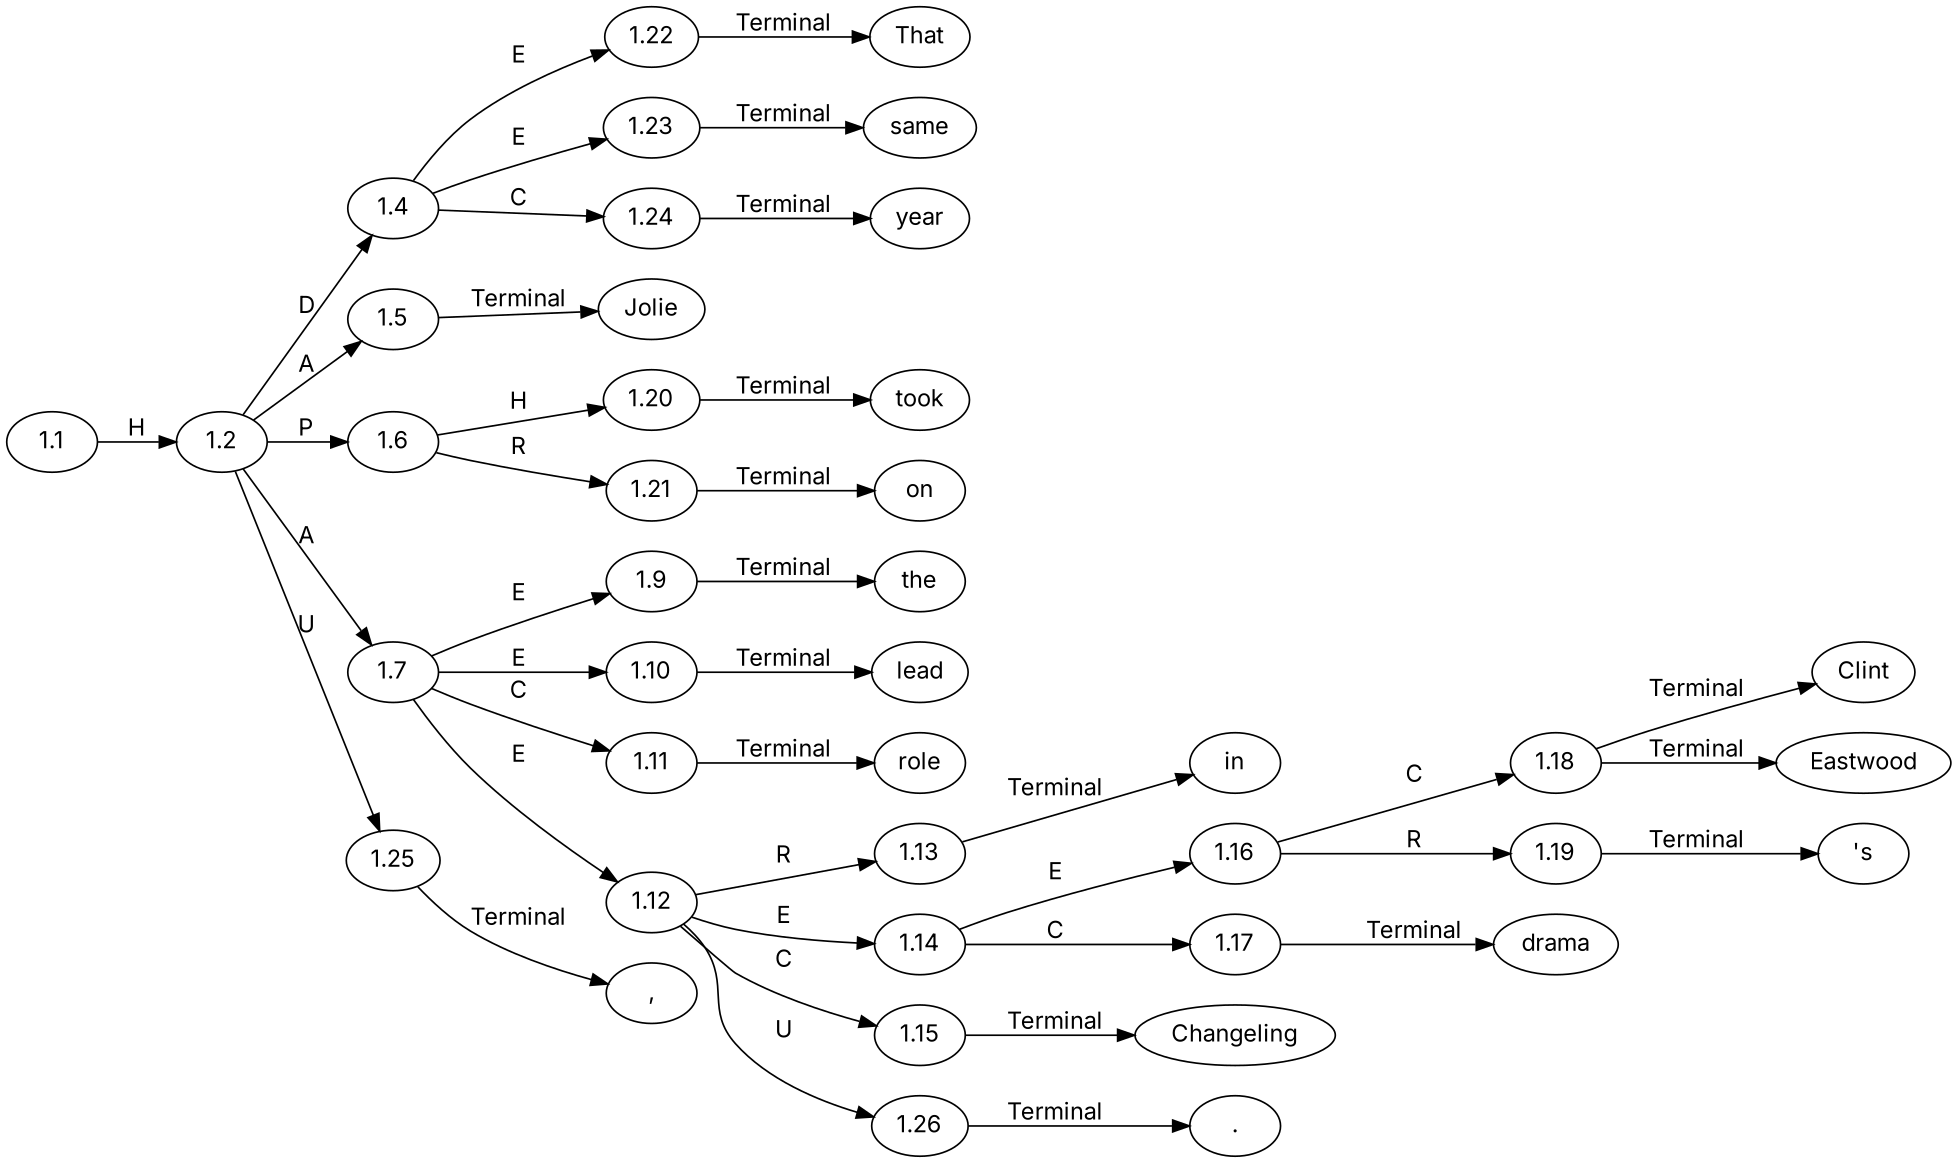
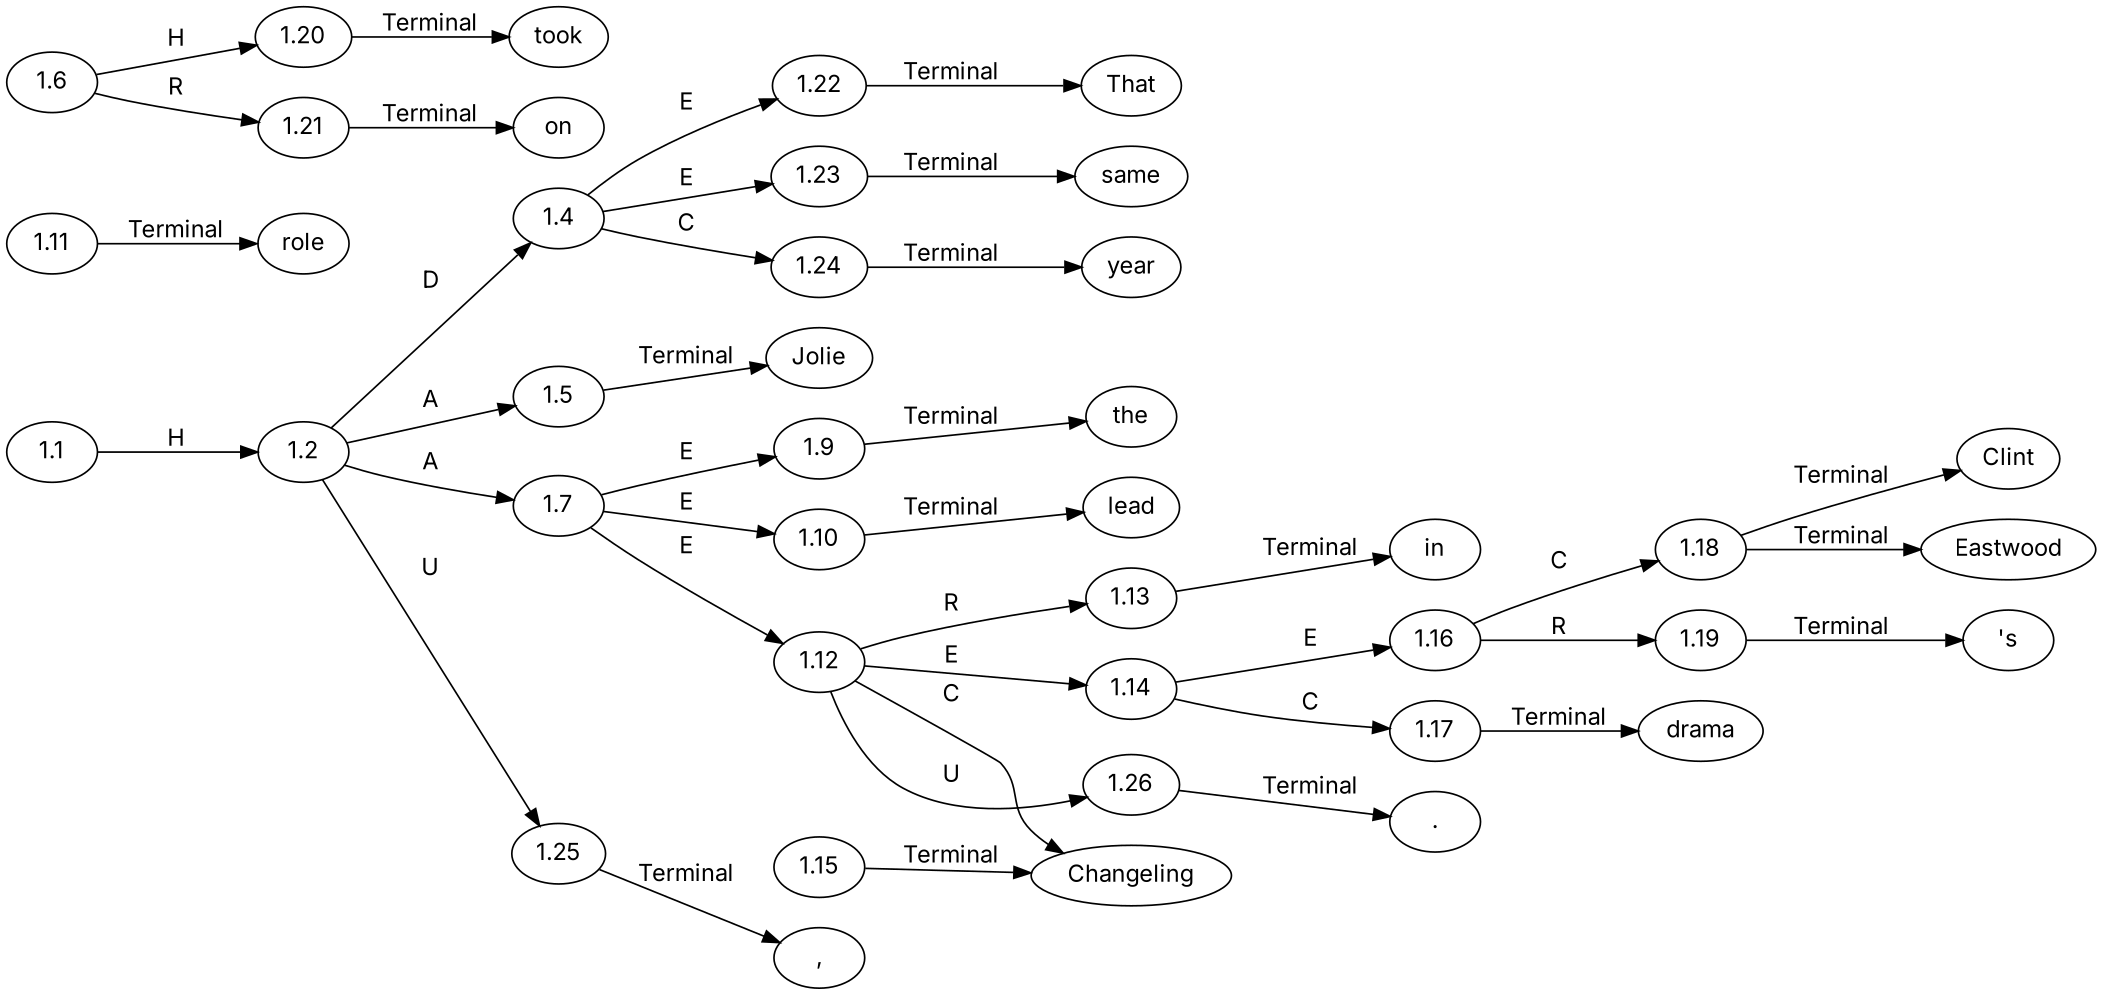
  digraph {
    fontname=Inter
    rankdir=LR
    node [fontname=Inter ordering=out]
    edge [fontname=Inter ordering=out]
    n1 [label=That]
    n2 [label=role]
    n3 [label=in]
    n4 [label=Clint]
    n5 [label=Eastwood]
    n6 [label="'s"]
    n7 [label=drama]
    n8 [label=Changeling]
    n9 [label="."]
    n10 [label=same]
    n11 [label=year]
    n12 [label=","]
    n13 [label=Jolie]
    n14 [label=took]
    n15 [label=on]
    n16 [label=the]
    n17 [label=lead]
    n18 [label=1.1]
    n19 [label=1.2]
    n20 [label=1.4]
    n21 [label=1.5]
    n22 [label=1.6]
    n23 [label=1.7]
    n24 [label=1.25]
    n25 [label=1.22]
    n26 [label=1.23]
    n27 [label=1.24]
    n28 [label=1.20]
    n29 [label=1.21]
    n30 [label=1.9]
    n31 [label=1.10]
    n32 [label=1.11]
    n33 [label=1.12]
    n34 [label=1.13]
    n35 [label=1.14]
    n36 [label=1.15]
    n37 [label=1.26]
    n38 [label=1.16]
    n39 [label=1.17]
    n40 [label=1.18]
    n41 [label=1.19]
    n18 -> n19 [label=H]
    n19 -> n20 [label=D]
    n19 -> n21 [label=A]
-   n19 -> n22 [label=P]
    n19 -> n23 [label=A]
    n19 -> n24 [label=U]
    n20 -> n25 [label=E]
    n20 -> n26 [label=E]
    n20 -> n27 [label=C]
    n21 -> n13 [label=Terminal]
    n22 -> n28 [label=H]
    n22 -> n29 [label=R]
    n23 -> n30 [label=E]
    n23 -> n31 [label=E]
-   n23 -> n32 [label=C]
    n23 -> n33 [label=E]
    n24 -> n12 [label=Terminal]
    n25 -> n1 [label=Terminal]
    n26 -> n10 [label=Terminal]
    n27 -> n11 [label=Terminal]
    n28 -> n14 [label=Terminal]
    n29 -> n15 [label=Terminal]
    n30 -> n16 [label=Terminal]
    n31 -> n17 [label=Terminal]
    n32 -> n2 [label=Terminal]
    n33 -> n34 [label=R]
    n33 -> n35 [label=E]
-   n33 -> n36 [label=C]
+   n33 -> n8 [label=C]
    n33 -> n37 [label=U]
    n34 -> n3 [label=Terminal]
    n35 -> n38 [label=E]
    n35 -> n39 [label=C]
    n36 -> n8 [label=Terminal]
    n37 -> n9 [label=Terminal]
    n38 -> n40 [label=C]
    n38 -> n41 [label=R]
    n39 -> n7 [label=Terminal]
    n40 -> n4 [label=Terminal]
    n40 -> n5 [label=Terminal]
    n41 -> n6 [label=Terminal]
  }
